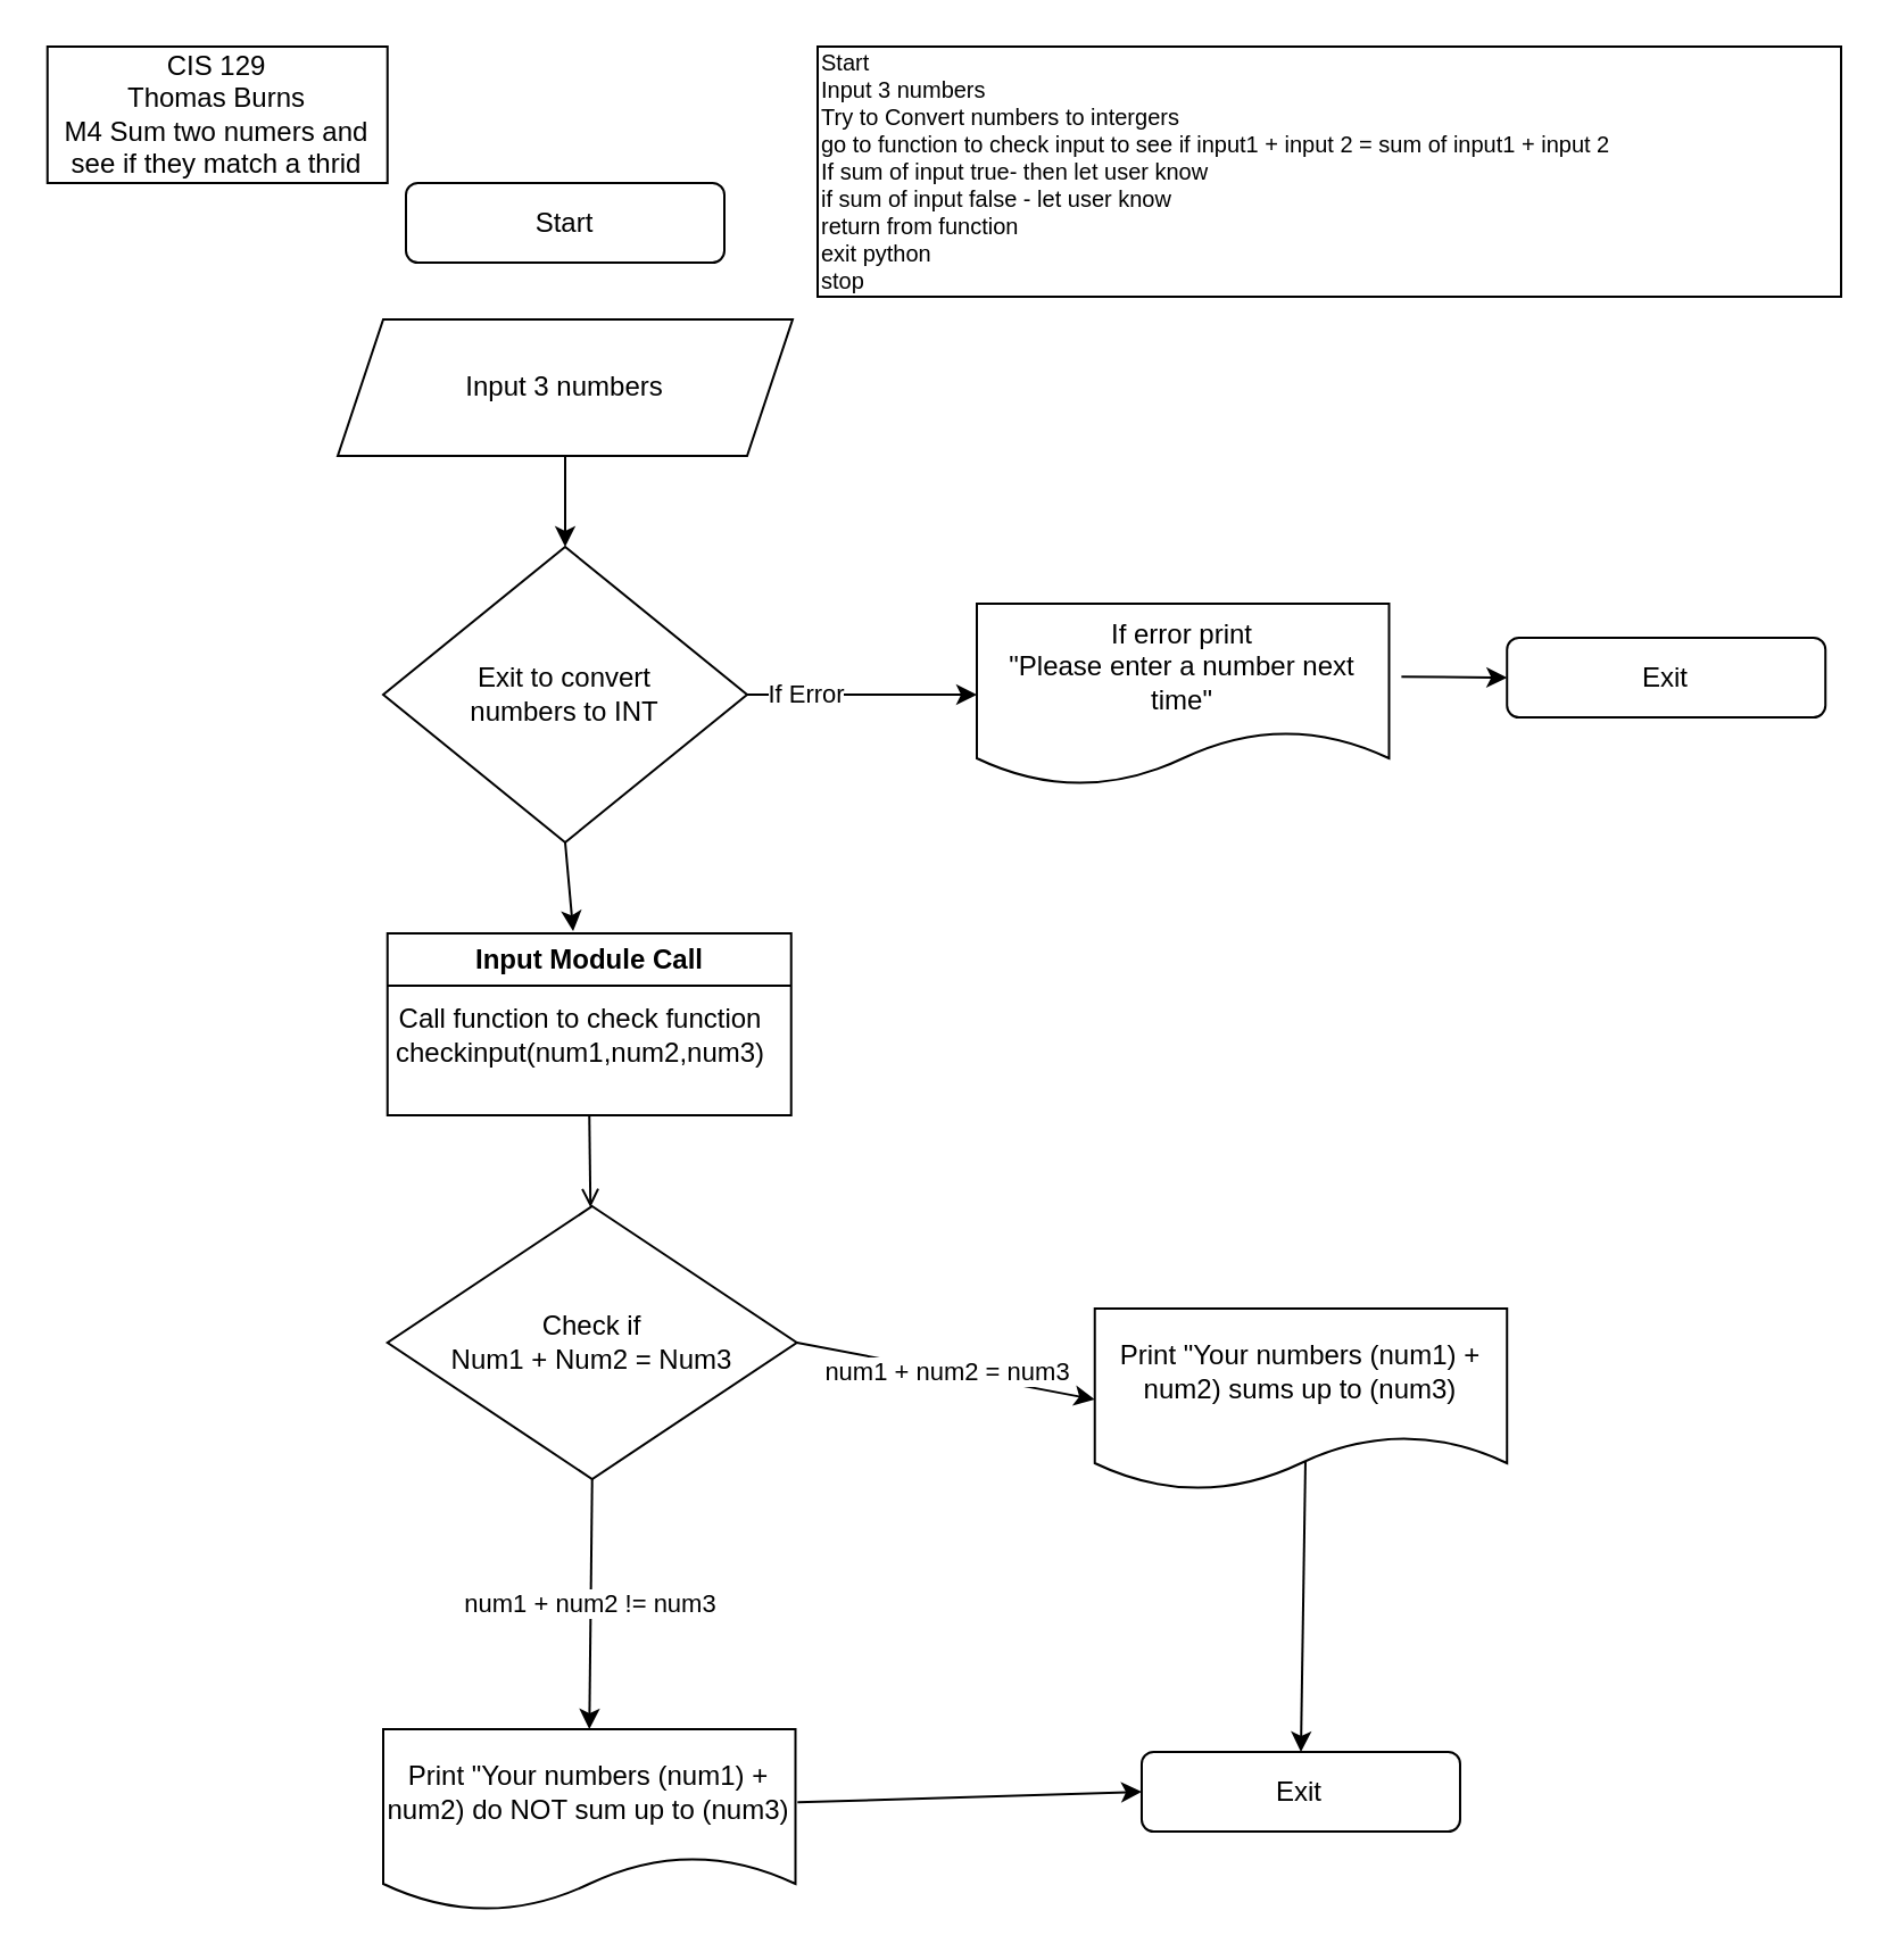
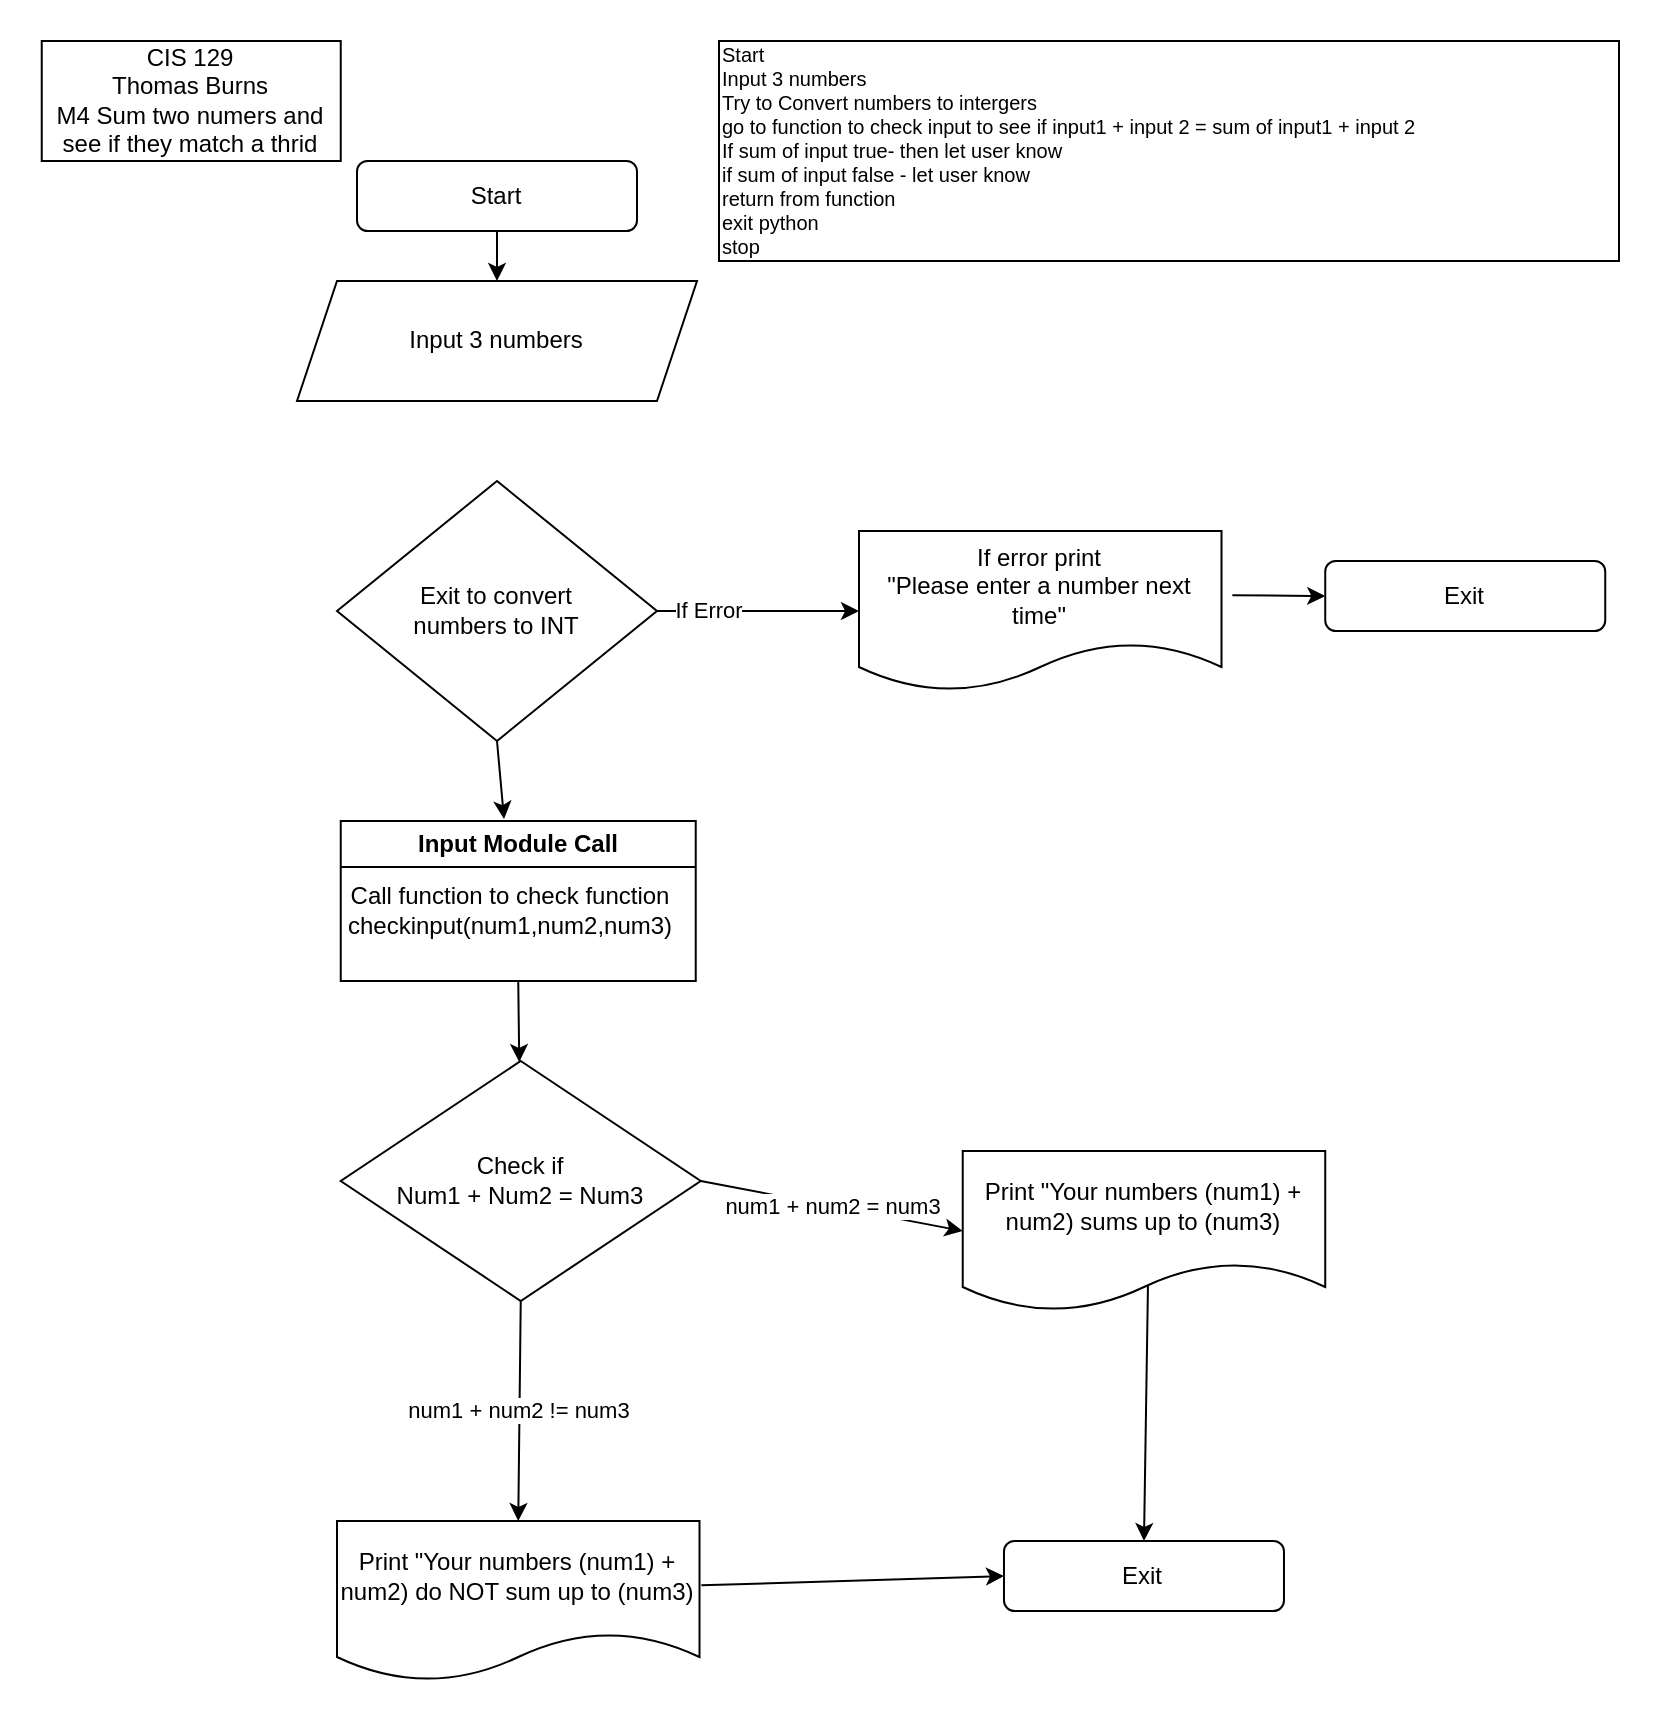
  <mxCell id="0" />
  <mxCell id="1" parent="0" />
  <mxCell id="2" value="Start" style="rounded=1;whiteSpace=wrap;html=1;fontSize=12;glass=0;strokeWidth=1;shadow=0;" parent="1" vertex="1"><mxGeometry x="178" y="80" width="140" height="35" as="geometry" /></mxCell>
  <mxCell id="3" value="Input 3 numbers" style="shape=parallelogram;perimeter=parallelogramPerimeter;whiteSpace=wrap;html=1;fixedSize=1;" parent="1" vertex="1"><mxGeometry x="148" y="140" width="200" height="60" as="geometry" /></mxCell>
  <mxCell id="4" value="Input Module Call" style="swimlane;whiteSpace=wrap;html=1;" parent="1" vertex="1"><mxGeometry x="169.87" y="410" width="177.5" height="80" as="geometry" /></mxCell>
  <mxCell id="5" value="Call function to check function checkinput(num1,num2,num3)" style="text;html=1;strokeColor=none;fillColor=none;align=center;verticalAlign=middle;whiteSpace=wrap;rounded=0;" parent="4" vertex="1"><mxGeometry x="30" y="30" width="110" height="30" as="geometry" /></mxCell>
  <mxCell id="6" value="Start&lt;br&gt;Input 3 numbers&lt;br&gt;Try to Convert numbers to intergers&lt;br&gt;go to function to check input to see if input1 + input 2 = sum of input1 + input 2&lt;br&gt;If sum of input true- then let user know&lt;br&gt;if sum of input false - let user know&lt;br&gt;return from function&lt;br&gt;exit python&lt;br&gt;stop&lt;br&gt;" style="rounded=0;whiteSpace=wrap;html=1;align=left;fontSize=10;" parent="1" vertex="1"><mxGeometry x="359" y="20" width="450" height="110" as="geometry" /></mxCell>
  <mxCell id="7" value="CIS 129&lt;br style=&quot;border-color: var(--border-color);&quot;&gt;Thomas Burns&lt;br&gt;M4 Sum two numers and see if they match a thrid" style="rounded=0;whiteSpace=wrap;html=1;" parent="1" vertex="1"><mxGeometry x="20.37" y="20" width="149.5" height="60" as="geometry" /></mxCell>
  <mxCell id="8" value="Exit to convert &lt;br&gt;numbers to INT" style="rhombus;whiteSpace=wrap;html=1;" parent="1" vertex="1"><mxGeometry x="168" y="240" width="160" height="130" as="geometry" /></mxCell>
  <mxCell id="9" value="If error print &lt;br&gt;&quot;Please enter a number next time&quot;" style="shape=document;whiteSpace=wrap;html=1;boundedLbl=1;" parent="1" vertex="1"><mxGeometry x="429" y="265" width="181.25" height="80" as="geometry" /></mxCell>
- <mxCell id="10" value="" style="endArrow=classic;html=1;rounded=0;exitX=0.5;exitY=1;exitDx=0;exitDy=0;" parent="1" source="3" target="8" edge="1"><mxGeometry width="50" height="50" relative="1" as="geometry"><mxPoint x="69" y="400" as="sourcePoint" /><mxPoint x="119" y="350" as="targetPoint" /></mxGeometry></mxCell>
+ <mxCell id="11" value="" style="endArrow=classic;html=1;rounded=0;exitX=0.5;exitY=1;exitDx=0;exitDy=0;entryX=0.5;entryY=0;entryDx=0;entryDy=0;" parent="1" source="2" target="3" edge="1"><mxGeometry width="50" height="50" relative="1" as="geometry"><mxPoint x="258" y="300" as="sourcePoint" /><mxPoint x="258" y="340" as="targetPoint" /></mxGeometry></mxCell>
  <mxCell id="12" value="" style="endArrow=classic;html=1;rounded=0;exitX=1;exitY=0.5;exitDx=0;exitDy=0;entryX=0;entryY=0.5;entryDx=0;entryDy=0;" parent="1" source="8" target="9" edge="1"><mxGeometry width="50" height="50" relative="1" as="geometry"><mxPoint x="339" y="280" as="sourcePoint" /><mxPoint x="389" y="230" as="targetPoint" /></mxGeometry></mxCell>
  <mxCell id="13" value="If Error" style="edgeLabel;html=1;align=center;verticalAlign=middle;resizable=0;points=[];" parent="12" vertex="1" connectable="0"><mxGeometry x="-0.502" y="1" relative="1" as="geometry"><mxPoint as="offset" /></mxGeometry></mxCell>
  <mxCell id="14" value="" style="endArrow=classic;html=1;rounded=0;exitX=0.5;exitY=1;exitDx=0;exitDy=0;entryX=0.46;entryY=-0.012;entryDx=0;entryDy=0;entryPerimeter=0;" parent="1" source="8" target="4" edge="1"><mxGeometry width="50" height="50" relative="1" as="geometry"><mxPoint x="69" y="460" as="sourcePoint" /><mxPoint x="119" y="410" as="targetPoint" /></mxGeometry></mxCell>
  <mxCell id="15" value="Check if &lt;br&gt;Num1 + Num2 = Num3" style="rhombus;whiteSpace=wrap;html=1;" parent="1" vertex="1"><mxGeometry x="169.87" y="530" width="180" height="120" as="geometry" /></mxCell>
- <mxCell id="16" value="" style="endArrow=open;html=1;rounded=0;exitX=0.5;exitY=1;exitDx=0;exitDy=0;" parent="1" source="4" target="15" edge="1"><mxGeometry width="50" height="50" relative="1" as="geometry"><mxPoint x="70.87" y="750" as="sourcePoint" /><mxPoint x="120.87" y="700" as="targetPoint" /></mxGeometry></mxCell>
+ <mxCell id="16" value="" style="endArrow=classic;html=1;rounded=0;exitX=0.5;exitY=1;exitDx=0;exitDy=0;" parent="1" source="4" target="15" edge="1"><mxGeometry width="50" height="50" relative="1" as="geometry"><mxPoint x="70.87" y="750" as="sourcePoint" /><mxPoint x="120.87" y="700" as="targetPoint" /></mxGeometry></mxCell>
  <mxCell id="17" value="Print &quot;Your numbers (num1) + num2) sums up to (num3)" style="shape=document;whiteSpace=wrap;html=1;boundedLbl=1;" parent="1" vertex="1"><mxGeometry x="480.87" y="575" width="181.25" height="80" as="geometry" /></mxCell>
  <mxCell id="18" value="Print &quot;Your numbers (num1) + num2) do NOT sum up to (num3)" style="shape=document;whiteSpace=wrap;html=1;boundedLbl=1;" parent="1" vertex="1"><mxGeometry x="168" y="760" width="181.25" height="80" as="geometry" /></mxCell>
  <mxCell id="19" value="num1 + num2 = num3" style="endArrow=classic;html=1;rounded=0;exitX=1;exitY=0.5;exitDx=0;exitDy=0;entryX=0;entryY=0.5;entryDx=0;entryDy=0;" parent="1" source="15" target="17" edge="1"><mxGeometry width="50" height="50" relative="1" as="geometry"><mxPoint x="460.87" y="760" as="sourcePoint" /><mxPoint x="510.87" y="710" as="targetPoint" /></mxGeometry></mxCell>
  <mxCell id="20" value="num1 + num2 != num3" style="endArrow=classic;html=1;rounded=0;exitX=0.5;exitY=1;exitDx=0;exitDy=0;entryX=0.5;entryY=0;entryDx=0;entryDy=0;" parent="1" source="15" target="18" edge="1"><mxGeometry width="50" height="50" relative="1" as="geometry"><mxPoint x="359.87" y="625" as="sourcePoint" /><mxPoint x="490.87" y="625" as="targetPoint" /></mxGeometry></mxCell>
  <mxCell id="21" value="Exit" style="rounded=1;whiteSpace=wrap;html=1;fontSize=12;glass=0;strokeWidth=1;shadow=0;" parent="1" vertex="1"><mxGeometry x="662.12" y="280" width="140" height="35" as="geometry" /></mxCell>
  <mxCell id="22" value="" style="endArrow=classic;html=1;rounded=0;exitX=1.03;exitY=0.402;exitDx=0;exitDy=0;exitPerimeter=0;entryX=0;entryY=0.5;entryDx=0;entryDy=0;" parent="1" source="9" target="21" edge="1"><mxGeometry width="50" height="50" relative="1" as="geometry"><mxPoint x="499" y="220" as="sourcePoint" /><mxPoint x="549" y="170" as="targetPoint" /></mxGeometry></mxCell>
  <mxCell id="23" value="Exit" style="rounded=1;whiteSpace=wrap;html=1;fontSize=12;glass=0;strokeWidth=1;shadow=0;" parent="1" vertex="1"><mxGeometry x="501.49" y="770" width="140" height="35" as="geometry" /></mxCell>
  <mxCell id="24" value="" style="endArrow=classic;html=1;rounded=0;exitX=1.005;exitY=0.402;exitDx=0;exitDy=0;exitPerimeter=0;entryX=0;entryY=0.5;entryDx=0;entryDy=0;" parent="1" source="18" target="23" edge="1"><mxGeometry width="50" height="50" relative="1" as="geometry"><mxPoint x="379" y="760" as="sourcePoint" /><mxPoint x="429" y="710" as="targetPoint" /></mxGeometry></mxCell>
  <mxCell id="25" value="" style="endArrow=classic;html=1;rounded=0;exitX=0.511;exitY=0.84;exitDx=0;exitDy=0;exitPerimeter=0;entryX=0.5;entryY=0;entryDx=0;entryDy=0;" parent="1" source="17" target="23" edge="1"><mxGeometry width="50" height="50" relative="1" as="geometry"><mxPoint x="609" y="720" as="sourcePoint" /><mxPoint x="659" y="670" as="targetPoint" /></mxGeometry></mxCell>
